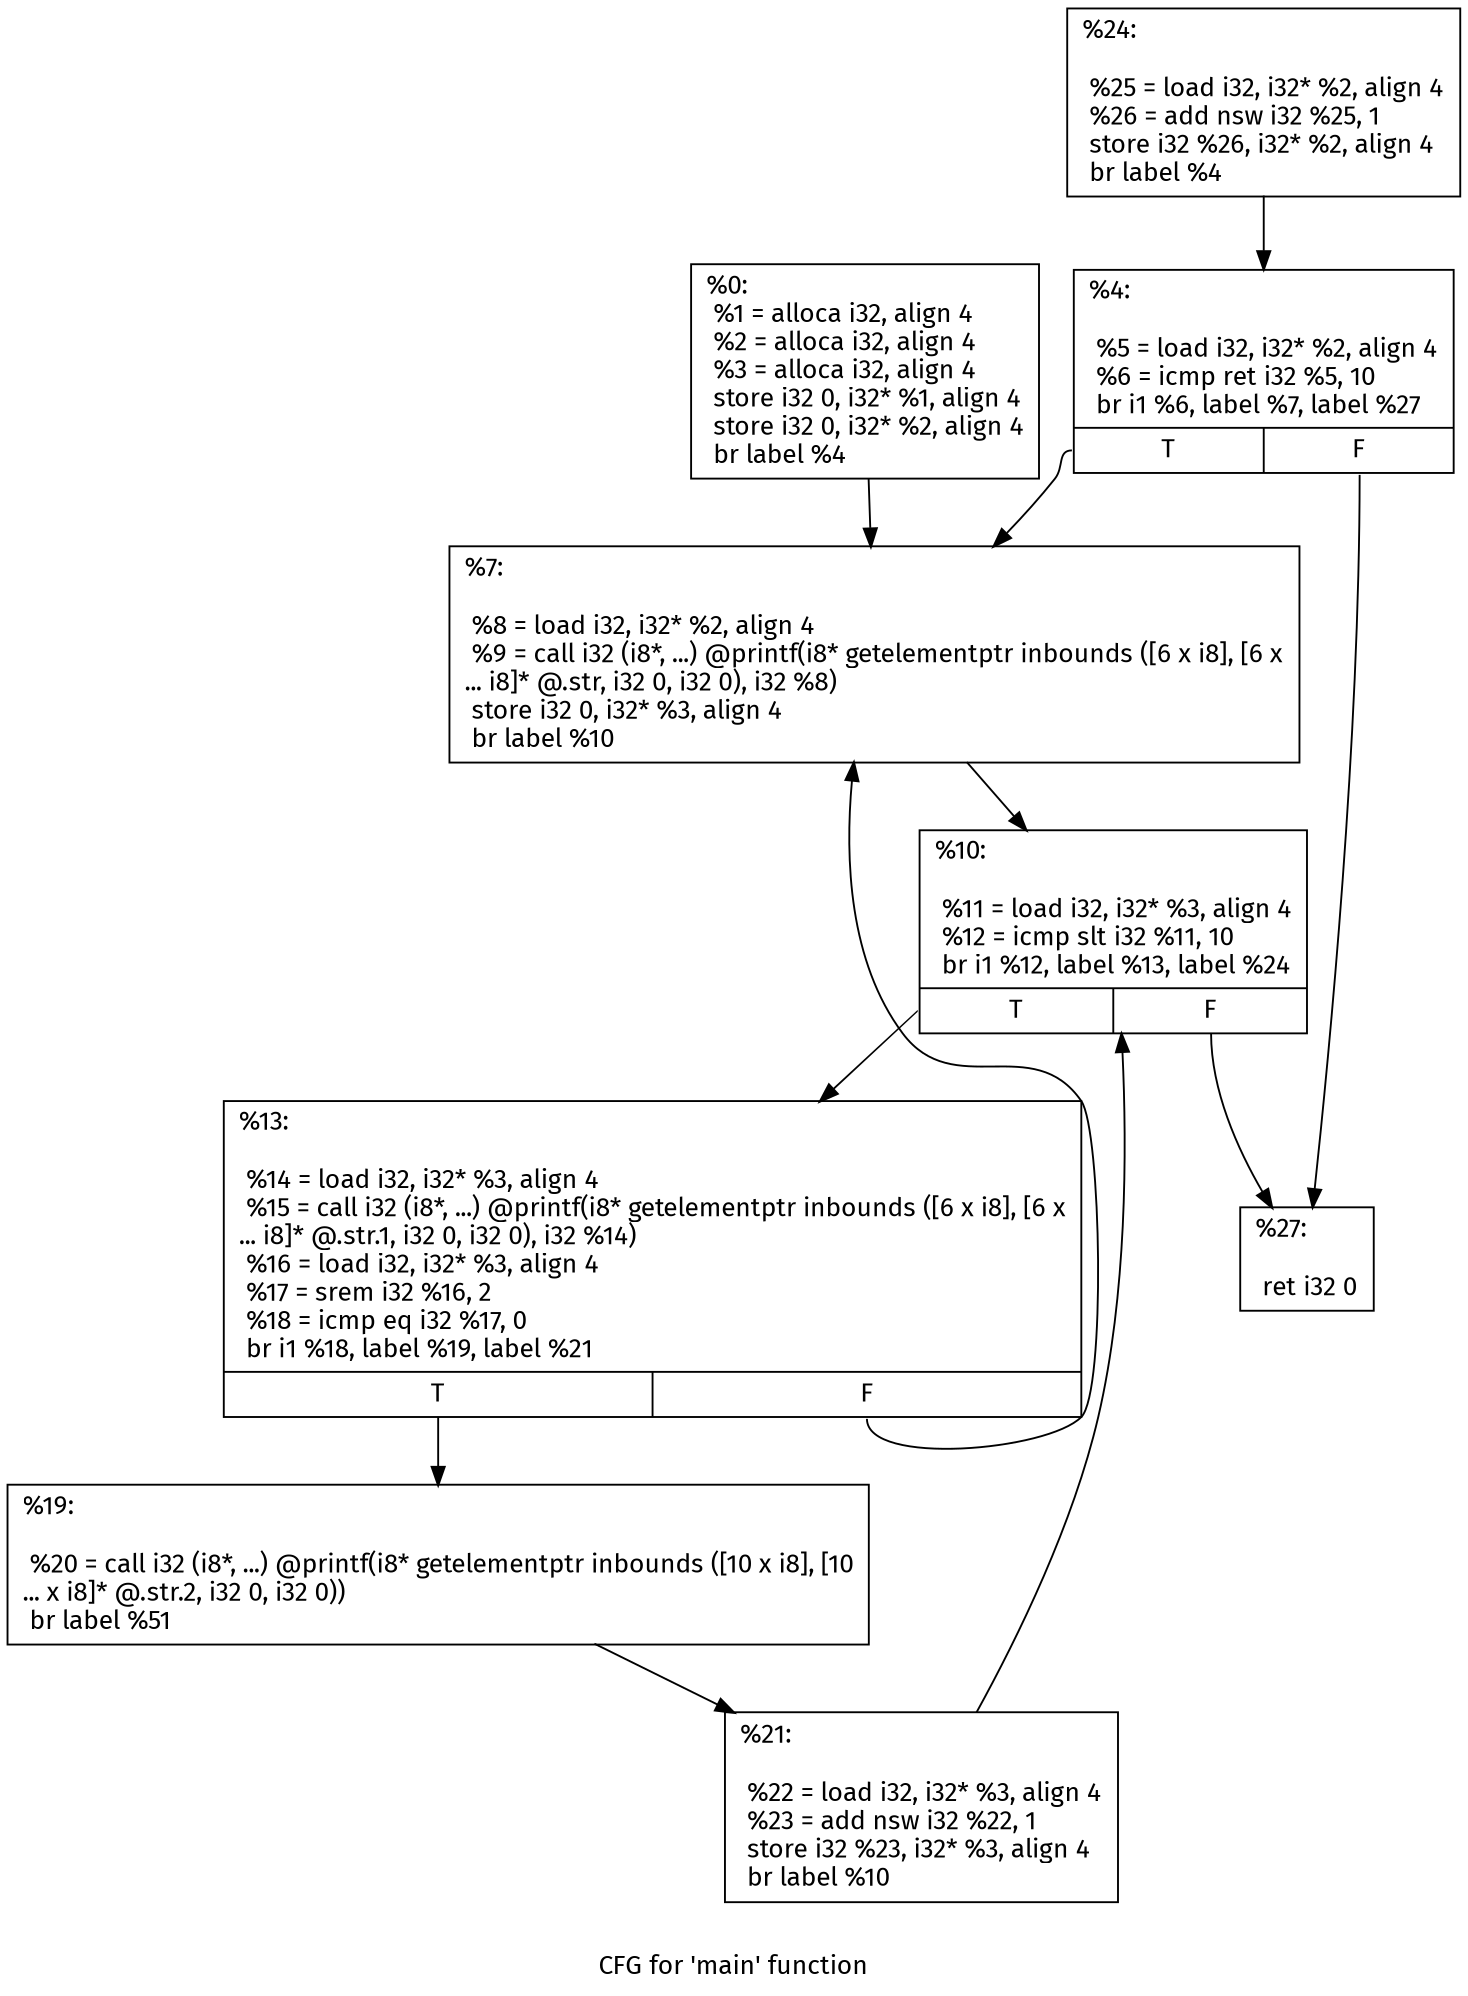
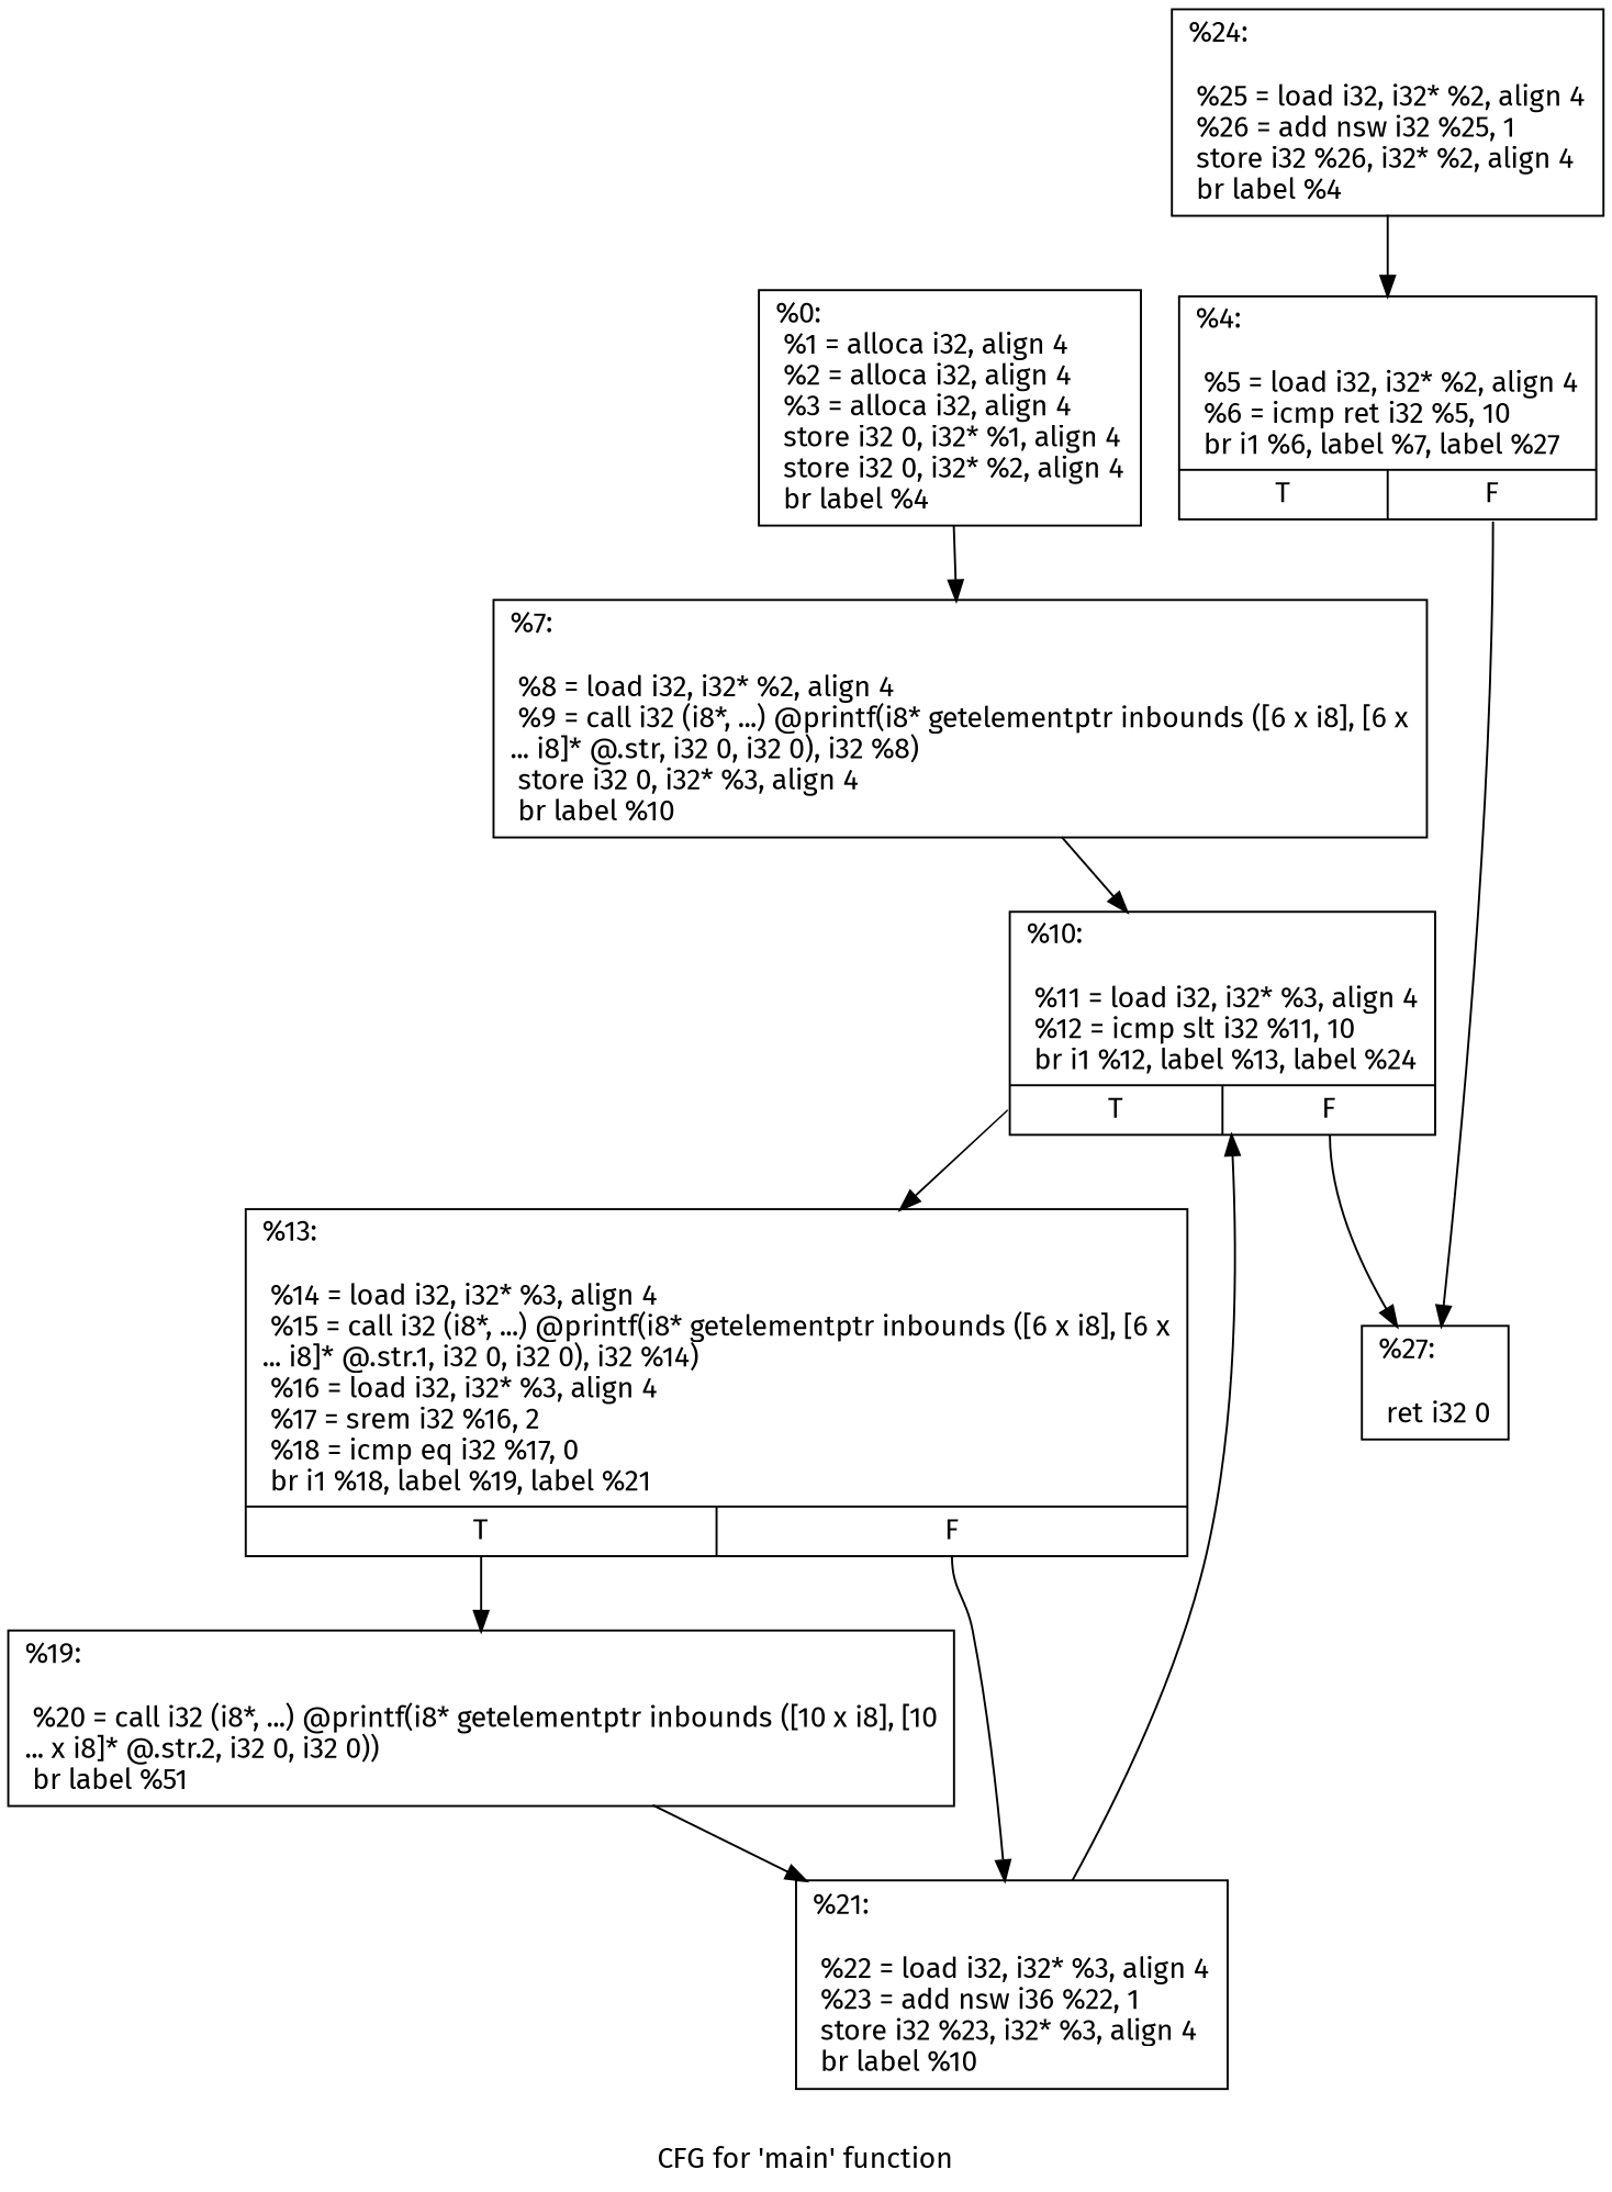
  digraph {
    fontname="Fira Sans"
    label="CFG for 'main' function"
    node [fontname="Fira Sans" shape=record]
    edge [fontname="Fira Sans"]
    n1 [label="{%0:\l  %1 = alloca i32, align 4\l  %2 = alloca i32, align 4\l  %3 = alloca i32, align 4\l  store i32 0, i32* %1, align 4\l  store i32 0, i32* %2, align 4\l  br label %4\l}"]
    n2 [label="{%7:\l\l  %8 = load i32, i32* %2, align 4\l  %9 = call i32 (i8*, ...) @printf(i8* getelementptr inbounds ([6 x i8], [6 x\l... i8]* @.str, i32 0, i32 0), i32 %8)\l  store i32 0, i32* %3, align 4\l  br label %10\l}"]
    n3 [label="{%4:\l\l  %5 = load i32, i32* %2, align 4\l  %6 = icmp ret i32 %5, 10\l  br i1 %6, label %7, label %27\l|{<s0>T|<s1>F}}"]
    n4 [label="{%27:\l\l  ret i32 0\l}"]
    n5 [label="{%10:\l\l  %11 = load i32, i32* %3, align 4\l  %12 = icmp slt i32 %11, 10\l  br i1 %12, label %13, label %24\l|{<s0>T|<s1>F}}"]
    n6 [label="{%13:\l\l  %14 = load i32, i32* %3, align 4\l  %15 = call i32 (i8*, ...) @printf(i8* getelementptr inbounds ([6 x i8], [6 x\l... i8]* @.str.1, i32 0, i32 0), i32 %14)\l  %16 = load i32, i32* %3, align 4\l  %17 = srem i32 %16, 2\l  %18 = icmp eq i32 %17, 0\l  br i1 %18, label %19, label %21\l|{<s0>T|<s1>F}}"]
    n7 [label="{%19:\l\l  %20 = call i32 (i8*, ...) @printf(i8* getelementptr inbounds ([10 x i8], [10\l... x i8]* @.str.2, i32 0, i32 0))\l  br label %51\l}"]
-   n8 [label="{%21:\l\l  %22 = load i32, i32* %3, align 4\l  %23 = add nsw i32 %22, 1\l  store i32 %23, i32* %3, align 4\l  br label %10\l}"]
+   n8 [label="{%21:\l\l  %22 = load i32, i32* %3, align 4\l  %23 = add nsw i36 %22, 1\l  store i32 %23, i32* %3, align 4\l  br label %10\l}"]
    n9 [label="{%24:\l\l  %25 = load i32, i32* %2, align 4\l  %26 = add nsw i32 %25, 1\l  store i32 %26, i32* %2, align 4\l  br label %4\l}"]
    n1 -> n2
    n2 -> n5
-   n3 -> n2 [tailport=s0]
    n3 -> n4 [tailport=s1]
    n5 -> n4 [tailport=s1]
    n5 -> n6 [tailport=s0]
    n6 -> n7 [tailport=s0]
-   n6 -> n2 [tailport=s1]
+   n6 -> n8 [tailport=s1]
    n7 -> n8
    n8 -> n5
    n9 -> n3
  }
